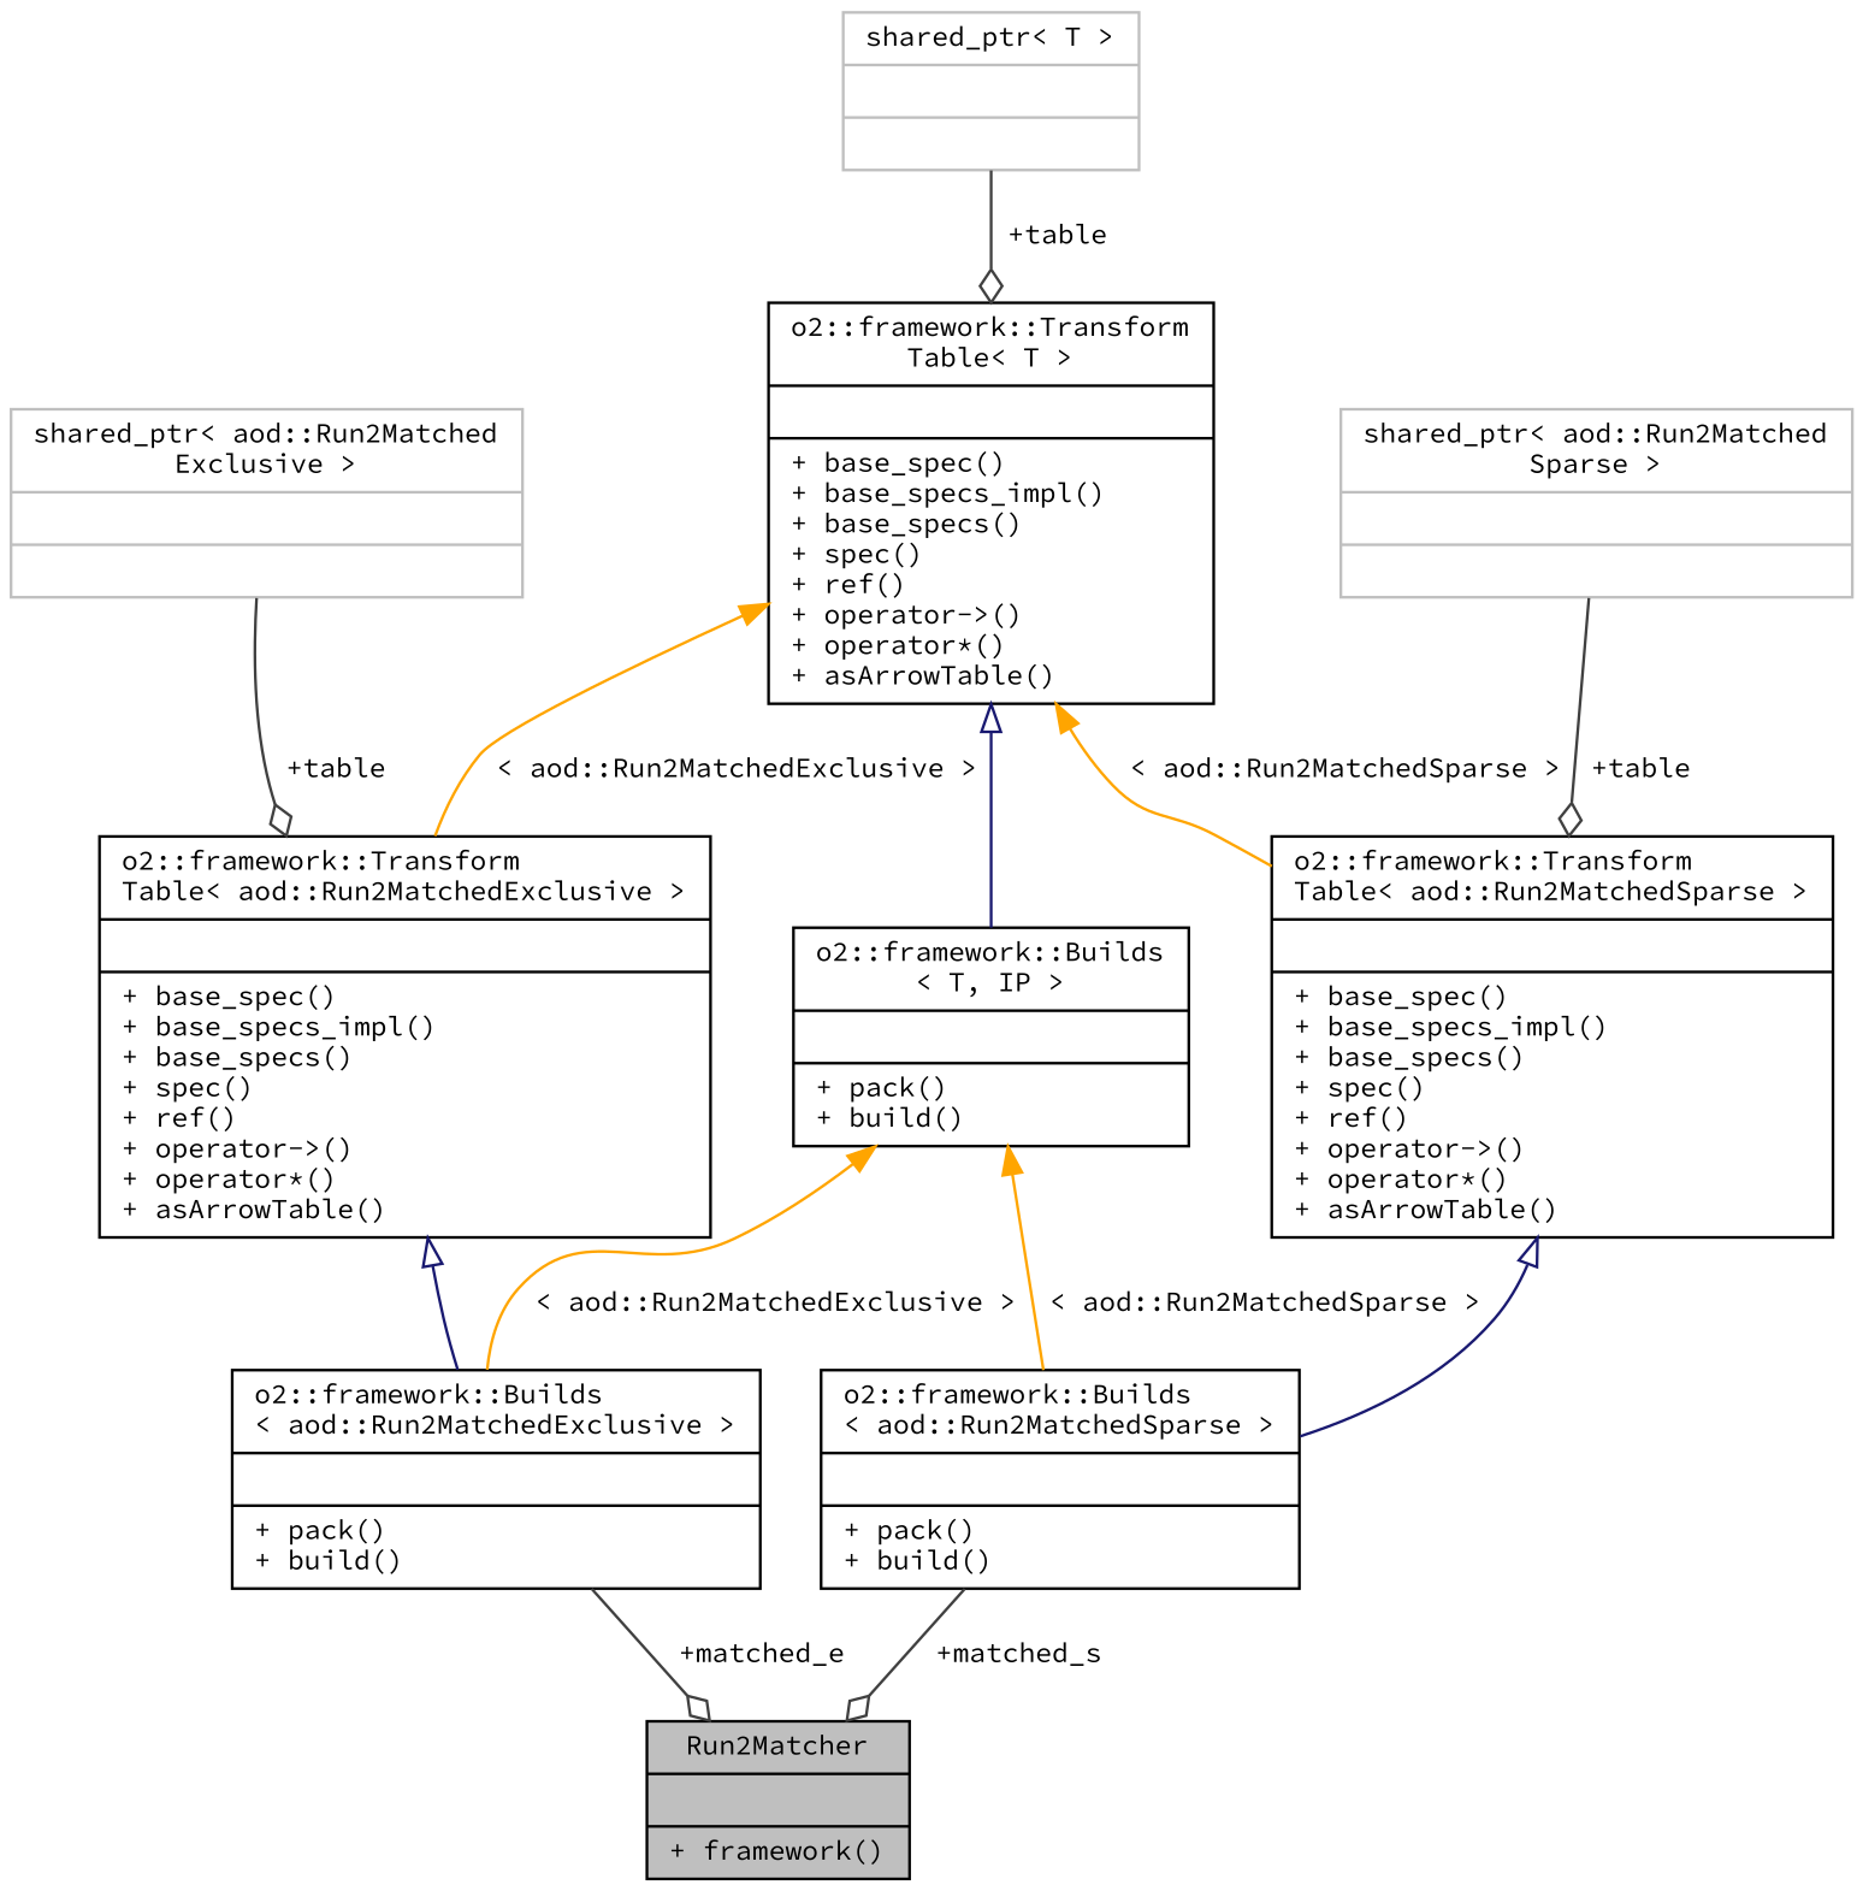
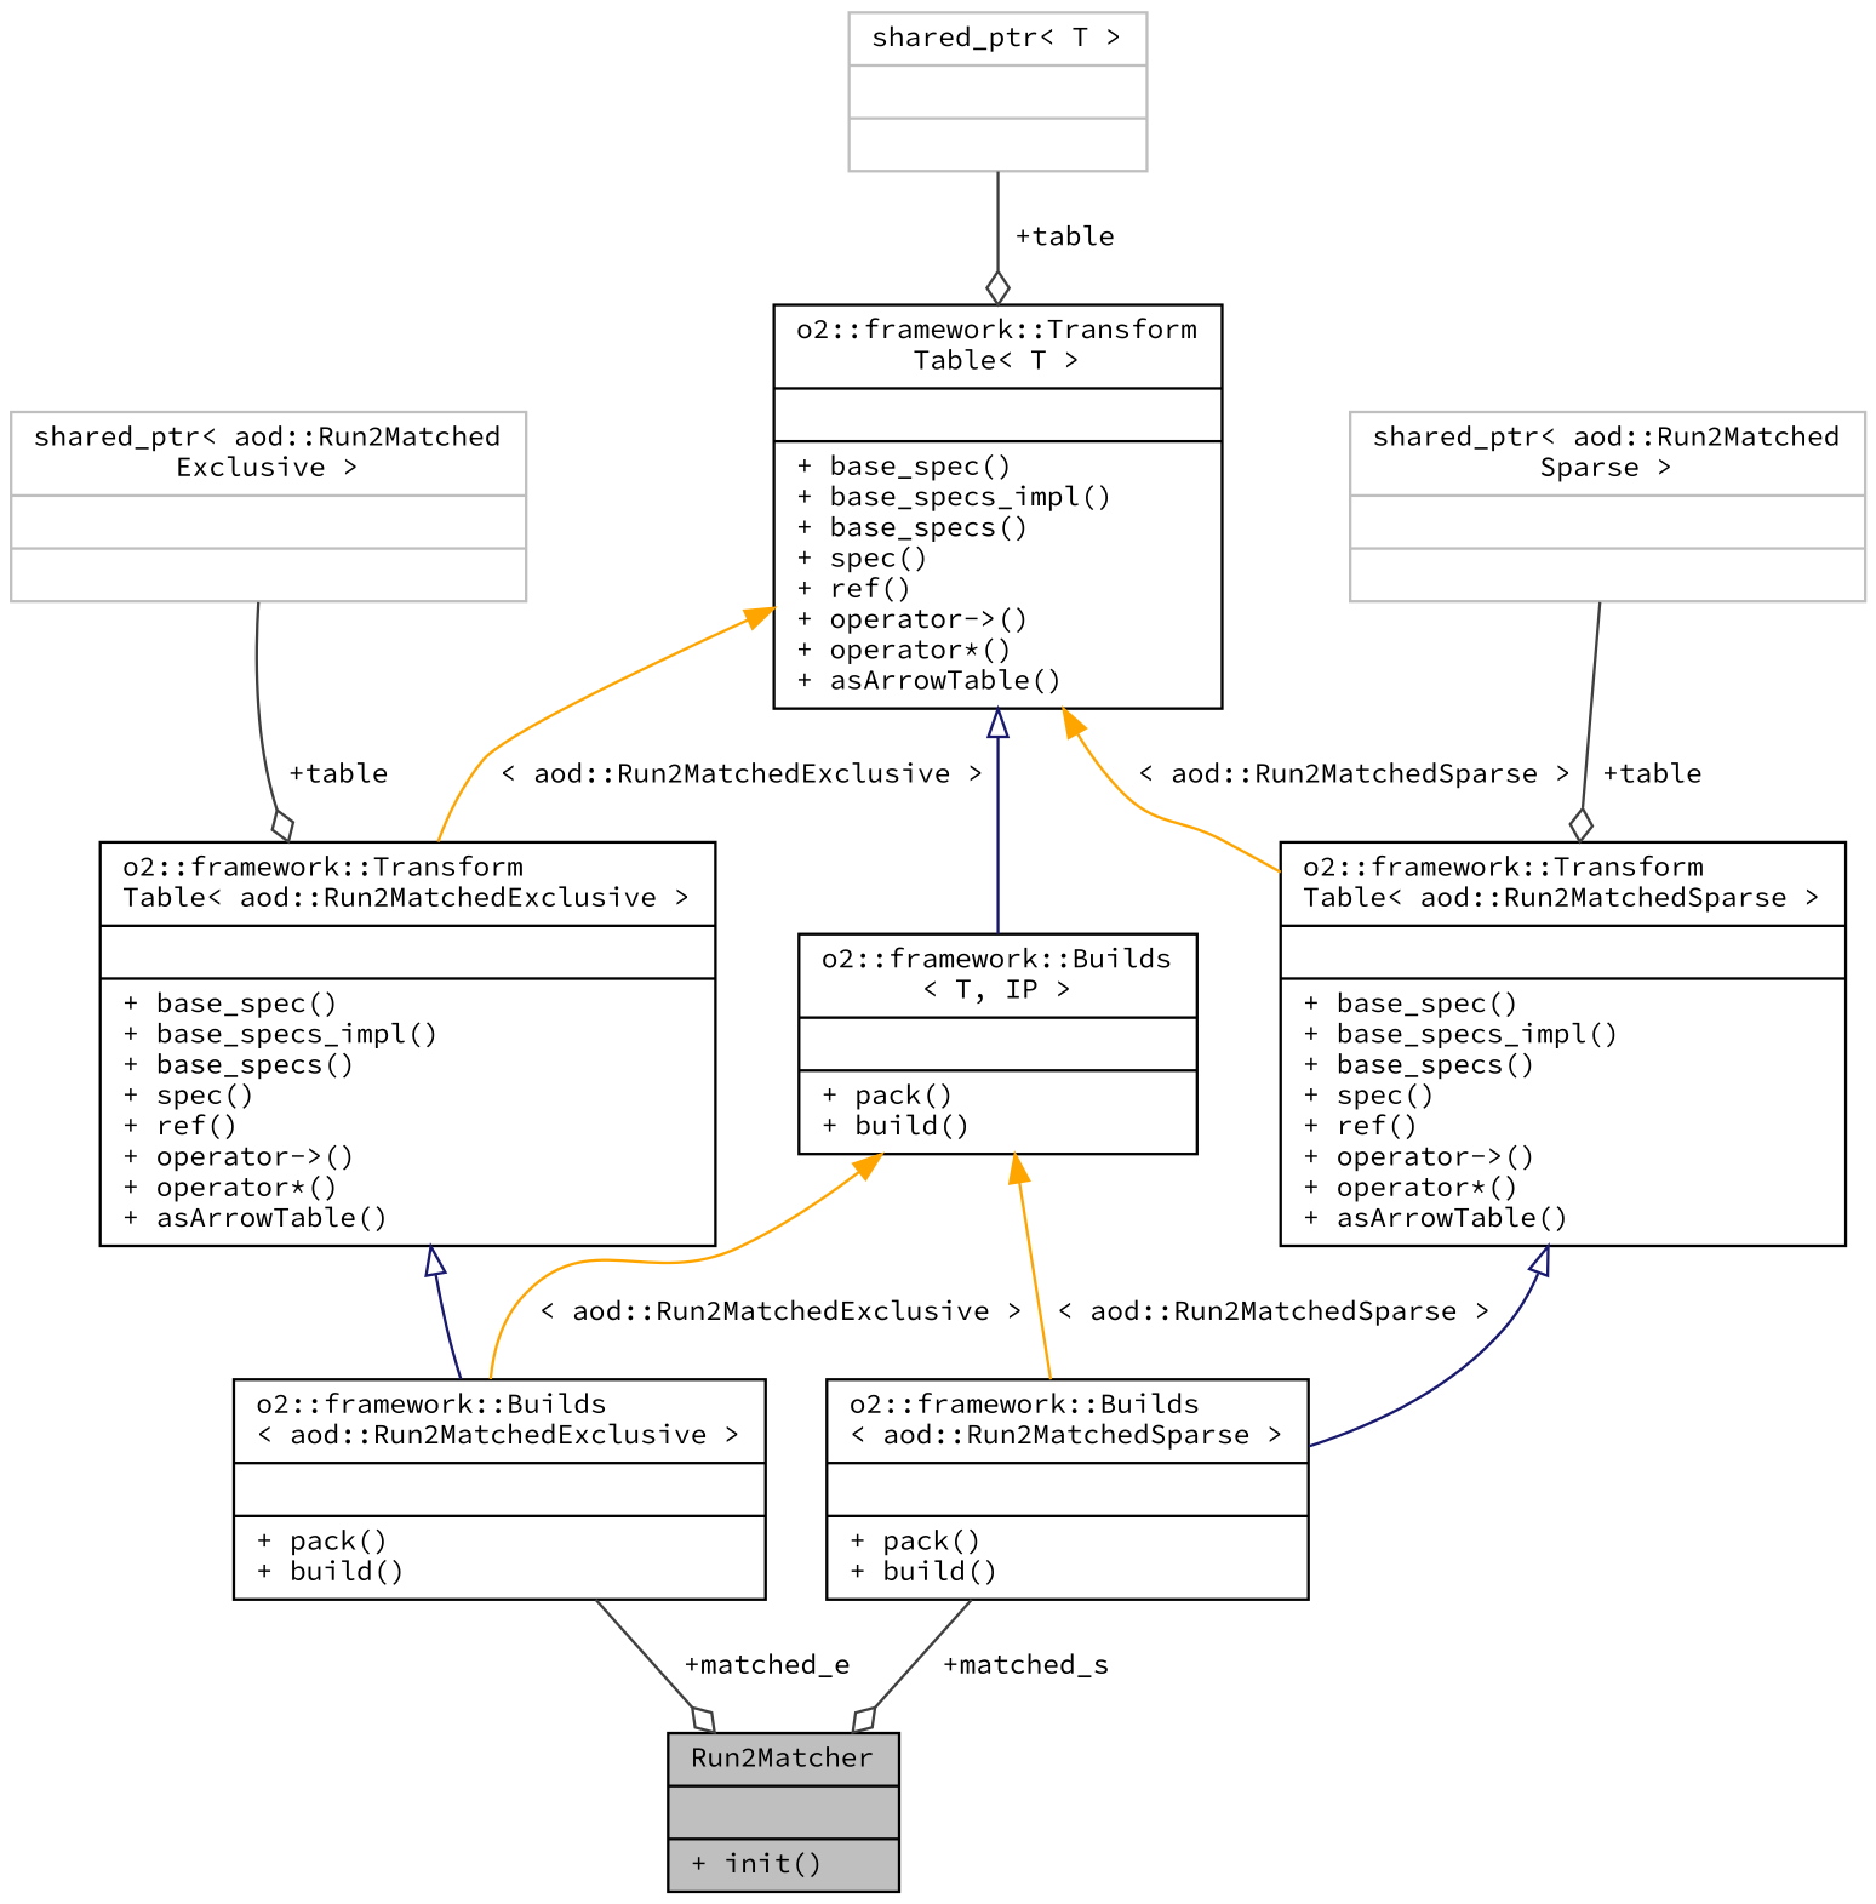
  digraph {
    fontname="Source Code Pro"
    node [color=black fontname="Source Code Pro" fontsize=10 shape=record]
    edge [color=grey25 fontname="Source Code Pro" fontsize=10 labelfontname=Helvetica labelfontsize=10 style=solid dir=back]
-   n1 [fillcolor=grey75 fontcolor=black height=0.2 label="{Run2Matcher\n||+ framework()\l}" style=filled width=0.4]
+   n1 [fillcolor=grey75 fontcolor=black height=0.2 label="{Run2Matcher\n||+ init()\l}" style=filled width=0.4]
    n2 [height=0.2 label="{o2::framework::Builds\l\< aod::Run2MatchedExclusive \>\n||+ pack()\l+ build()\l}" width=0.4]
    n3 [height=0.2 label="{o2::framework::Transform\lTable\< aod::Run2MatchedExclusive \>\n||+ base_spec()\l+ base_specs_impl()\l+ base_specs()\l+ spec()\l+ ref()\l+ operator-\>()\l+ operator*()\l+ asArrowTable()\l}" width=0.4]
    n4 [color=grey75 height=0.2 label="{shared_ptr\< aod::Run2Matched\lExclusive \>\n||}" width=0.4]
    n5 [height=0.2 label="{o2::framework::Transform\lTable\< T \>\n||+ base_spec()\l+ base_specs_impl()\l+ base_specs()\l+ spec()\l+ ref()\l+ operator-\>()\l+ operator*()\l+ asArrowTable()\l}" width=0.4]
    n6 [height=0.2 label="{o2::framework::Builds\l\< T, IP \>\n||+ pack()\l+ build()\l}" width=0.4]
    n7 [height=0.2 label="{o2::framework::Transform\lTable\< aod::Run2MatchedSparse \>\n||+ base_spec()\l+ base_specs_impl()\l+ base_specs()\l+ spec()\l+ ref()\l+ operator-\>()\l+ operator*()\l+ asArrowTable()\l}" width=0.4]
    n8 [color=grey75 height=0.2 label="{shared_ptr\< T \>\n||}" width=0.4]
    n9 [height=0.2 label="{o2::framework::Builds\l\< aod::Run2MatchedSparse \>\n||+ pack()\l+ build()\l}" width=0.4]
    n10 [color=grey75 height=0.2 label="{shared_ptr\< aod::Run2Matched\lSparse \>\n||}" width=0.4]
    n2 -> n1 [arrowhead=odiamond label=" +matched_e" dir=""]
    n3 -> n2 [arrowtail=onormal color=midnightblue]
    n4 -> n3 [arrowhead=odiamond label=" +table" dir=""]
    n5 -> n3 [color=orange label=" \< aod::Run2MatchedExclusive \>"]
    n5 -> n6 [arrowtail=onormal color=midnightblue]
    n5 -> n7 [color=orange label=" \< aod::Run2MatchedSparse \>"]
    n6 -> n2 [color=orange label=" \< aod::Run2MatchedExclusive \>"]
    n6 -> n9 [color=orange label=" \< aod::Run2MatchedSparse \>"]
    n7 -> n9 [arrowtail=onormal color=midnightblue]
    n8 -> n5 [arrowhead=odiamond label=" +table" dir=""]
    n9 -> n1 [arrowhead=odiamond label=" +matched_s" dir=""]
    n10 -> n7 [arrowhead=odiamond label=" +table" dir=""]
  }
